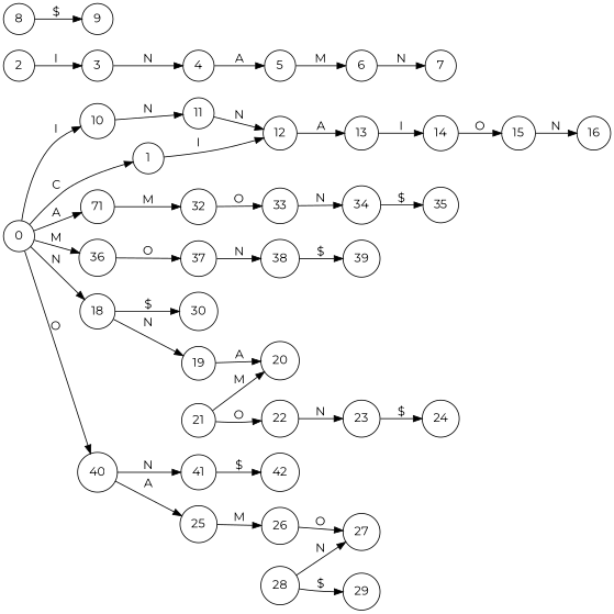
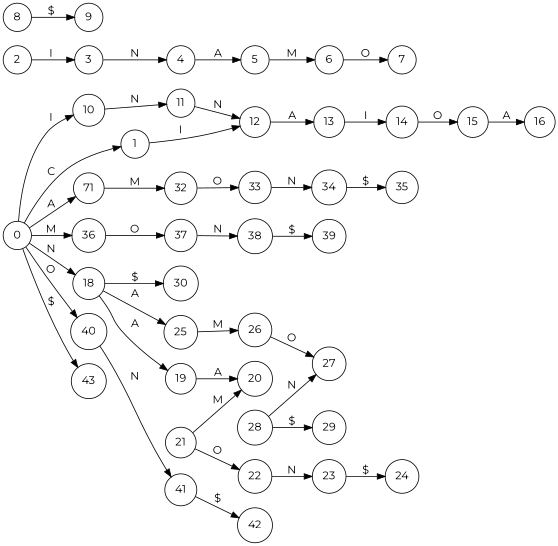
  digraph {
    fontname=Montserrat
    rankdir=LR
    node [fontname=Montserrat shape=circle]
    edge [fontname=Montserrat]
    0
    1
    10
    18
    n5 [label=71]
    36
    40
+   43
    12
    11
    19
    25
    30
    32
    37
    41
    2
    3
    4
    5
    6
    7
    8
    9
    13
    14
    15
    16
    20
    26
    21
    22
    23
    24
    27
    28
    29
    33
    34
    35
    38
    39
    42
    0 -> 1 [label=C]
    0 -> 10 [label=I]
    0 -> 18 [label=N]
    0 -> n5 [label=A]
    0 -> 36 [label=M]
    0 -> 40 [label=O]
+   0 -> 43 [label="$"]
    1 -> 12 [label=I]
    10 -> 11 [label=N]
-   18 -> 19 [label=N]
-   40 -> 25 [label=A]
+   18 -> 19 [label=A]
+   18 -> 25 [label=A]
    18 -> 30 [label="$"]
    n5 -> 32 [label=M]
    36 -> 37 [label=O]
    40 -> 41 [label=N]
    12 -> 13 [label=A]
    11 -> 12 [label=N]
    19 -> 20 [label=A]
    25 -> 26 [label=M]
    32 -> 33 [label=O]
    37 -> 38 [label=N]
    41 -> 42 [label="$"]
    2 -> 3 [label=I]
    3 -> 4 [label=N]
    4 -> 5 [label=A]
    5 -> 6 [label=M]
-   6 -> 7 [label=N]
+   6 -> 7 [label=O]
    8 -> 9 [label="$"]
    13 -> 14 [label=I]
    14 -> 15 [label=O]
-   15 -> 16 [label=N]
+   15 -> 16 [label=A]
    26 -> 27 [label=O]
    21 -> 20 [label=M]
    21 -> 22 [label=O]
    22 -> 23 [label=N]
    23 -> 24 [label="$"]
    28 -> 27 [label=N]
    28 -> 29 [label="$"]
    33 -> 34 [label=N]
    34 -> 35 [label="$"]
    38 -> 39 [label="$"]
  }
